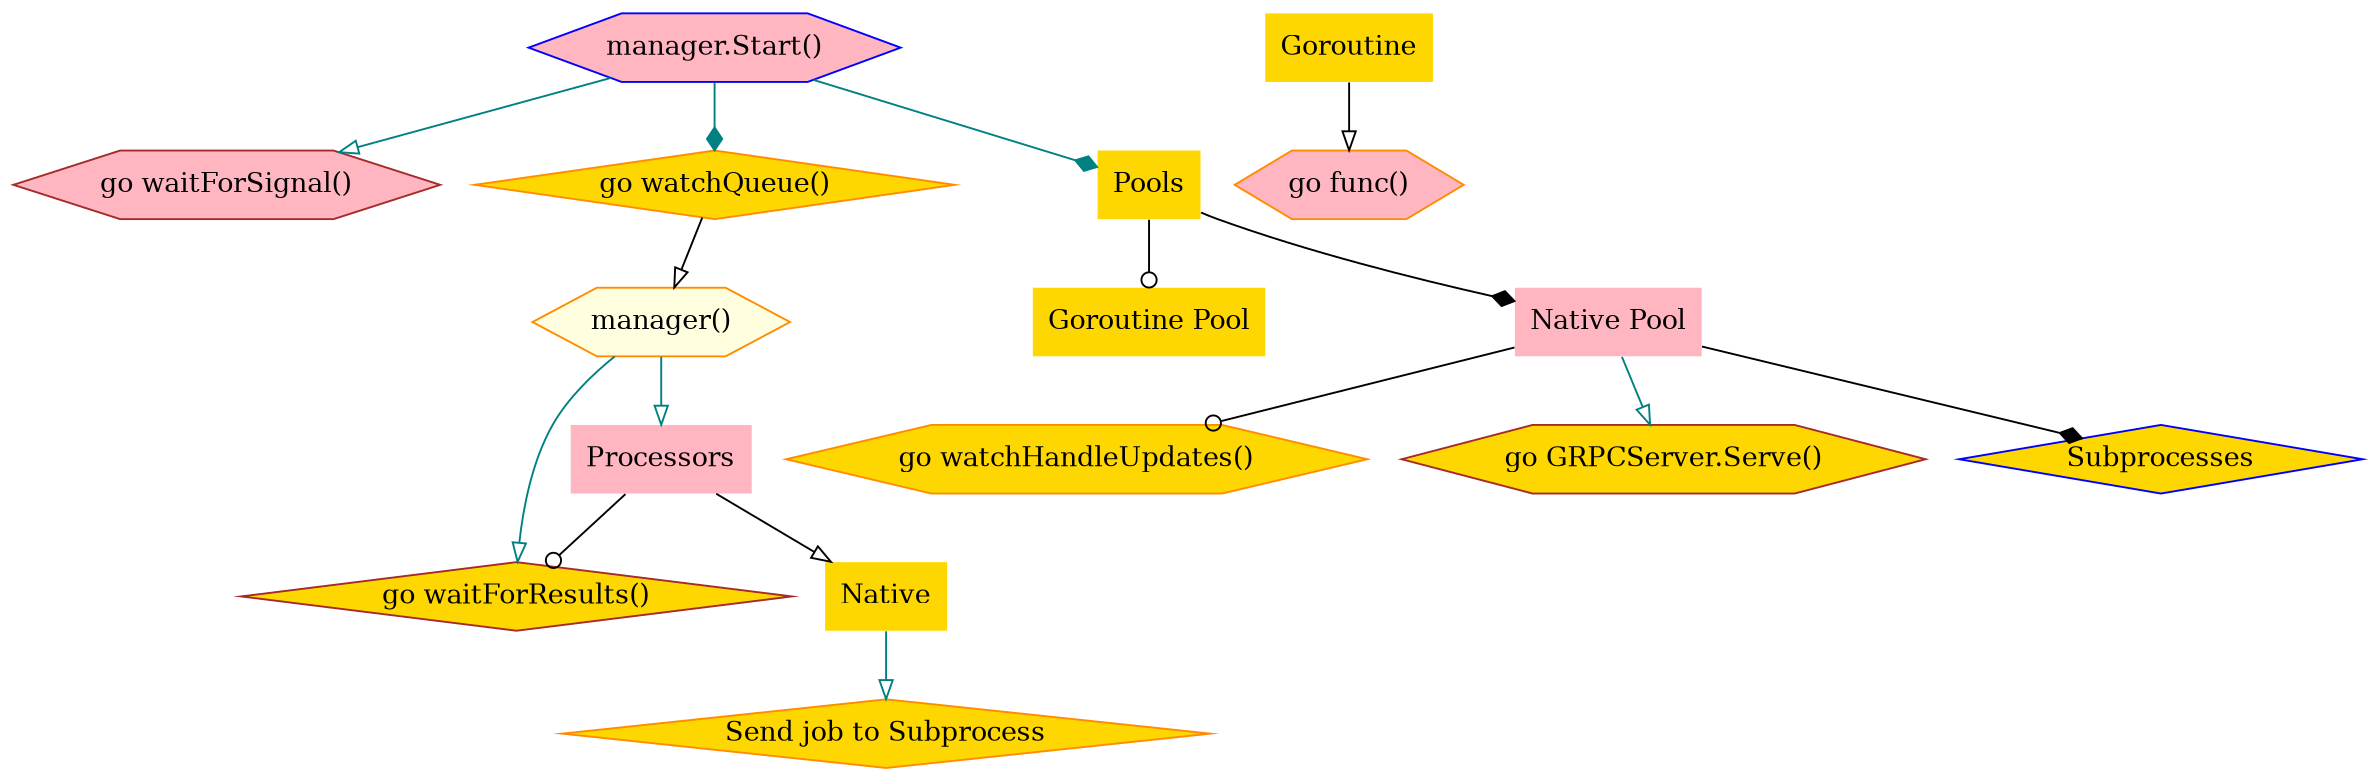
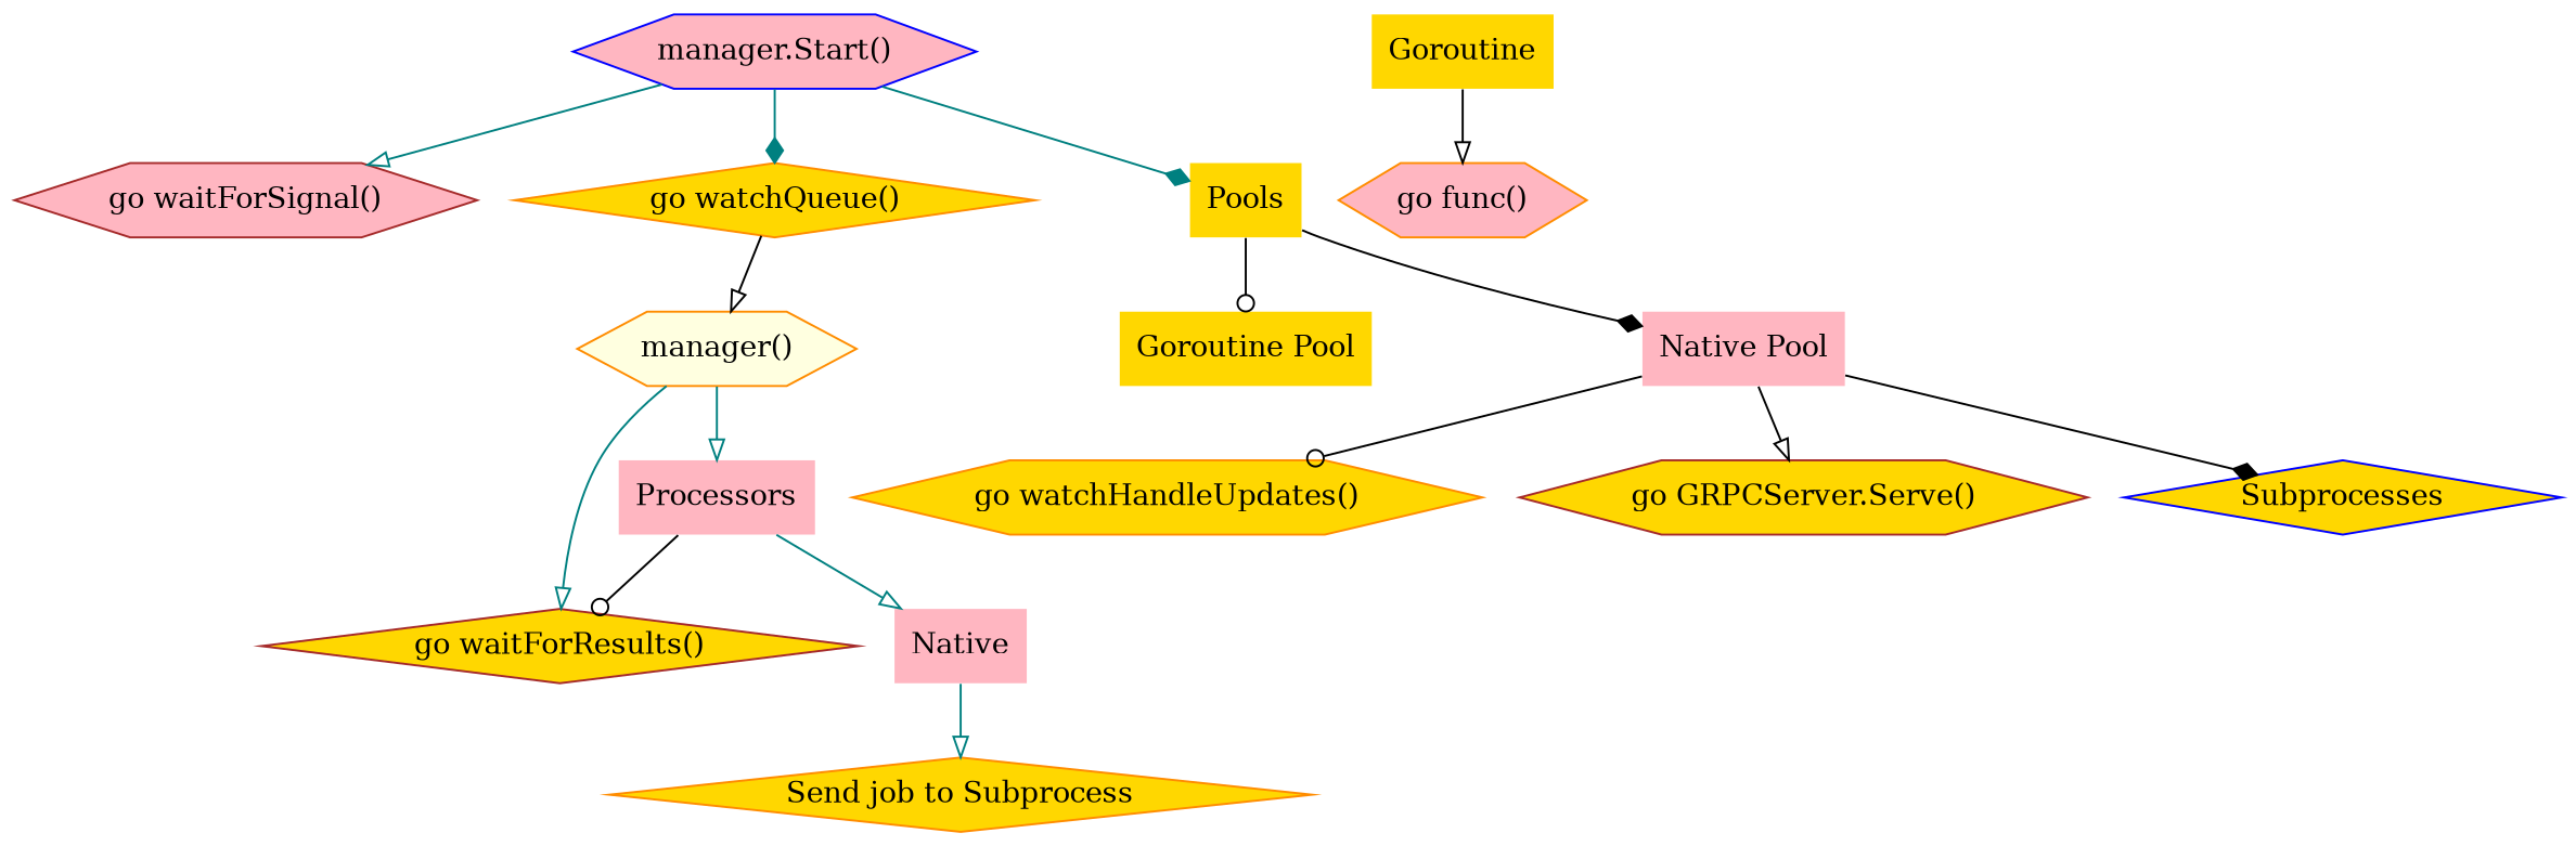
  digraph {
    node [color=darkorange fillcolor=gold shape=hexagon style=filled]
    edge [arrowhead=onormal color=teal]
    "manager.Start()" [color=blue fillcolor=lightpink]
    "go waitForSignal()" [color=brown fillcolor=lightpink]
    "go watchQueue()" [shape=diamond]
    Pools [color=blue shape=none]
    n5 [fillcolor=lightyellow label="manager()"]
    "Goroutine Pool" [shape=none]
    "Native Pool" [color=brown fillcolor=lightpink shape=none]
    "go waitForResults()" [color=brown shape=diamond]
    Processors [color=blue fillcolor=lightpink shape=none]
    "go watchHandleUpdates()"
    "go GRPCServer.Serve()" [color=brown]
    Subprocesses [color=blue shape=diamond]
-   Native [color=blue shape=none]
+   Native [color=blue fillcolor=lightpink shape=none]
    Goroutine [shape=none]
    "go func()" [fillcolor=lightpink]
    "Send job to Subprocess" [shape=diamond]
    "manager.Start()" -> "go waitForSignal()"
    "manager.Start()" -> "go watchQueue()" [arrowhead=diamond]
    "manager.Start()" -> Pools [arrowhead=diamond]
    "go watchQueue()" -> n5 [color=black]
    Pools -> "Goroutine Pool" [arrowhead=odot color=black]
    Pools -> "Native Pool" [arrowhead=diamond color=black]
    n5 -> "go waitForResults()"
    n5 -> Processors
    "Native Pool" -> "go watchHandleUpdates()" [arrowhead=odot color=black]
-   "Native Pool" -> "go GRPCServer.Serve()"
+   "Native Pool" -> "go GRPCServer.Serve()" [color=black]
    "Native Pool" -> Subprocesses [arrowhead=diamond color=black]
    Processors -> "go waitForResults()" [arrowhead=odot color=black]
-   Processors -> Native [color=black]
+   Processors -> Native
    Native -> "Send job to Subprocess"
    Goroutine -> "go func()" [color=black]
  }
